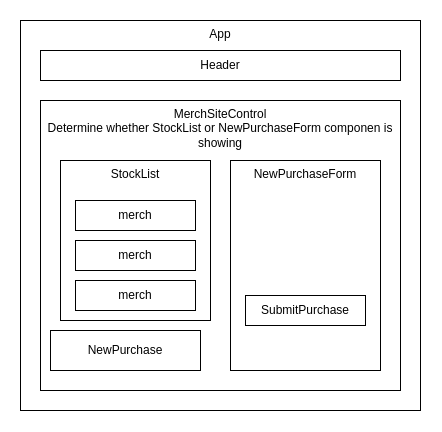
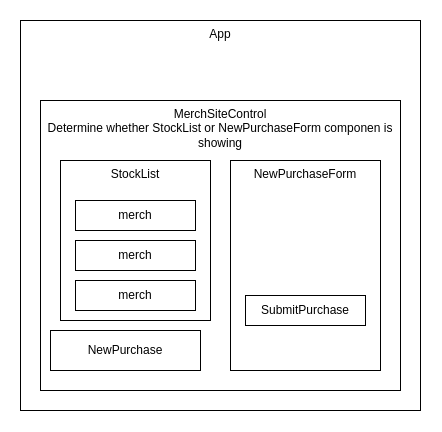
  <mxCell id="0" />
  <mxCell id="1" parent="0" />
  <mxCell id="2" value="App" style="rounded=0;whiteSpace=wrap;html=1;verticalAlign=top;" vertex="1" parent="1"><mxGeometry x="20" y="20" width="400" height="390" as="geometry" /></mxCell>
- <mxCell id="3" value="Header" style="rounded=0;whiteSpace=wrap;html=1;" vertex="1" parent="1"><mxGeometry x="40" y="50" width="360" height="30" as="geometry" /></mxCell>
  <mxCell id="4" value="MerchSiteControl&lt;br&gt;Determine whether StockList or NewPurchaseForm componen is showing" style="rounded=0;whiteSpace=wrap;html=1;verticalAlign=top;" vertex="1" parent="1"><mxGeometry x="40" y="100" width="360" height="290" as="geometry" /></mxCell>
  <mxCell id="5" value="StockList" style="rounded=0;whiteSpace=wrap;html=1;verticalAlign=top;" vertex="1" parent="1"><mxGeometry x="60" y="160" width="150" height="160" as="geometry" /></mxCell>
  <mxCell id="6" value="NewPurchaseForm" style="rounded=0;whiteSpace=wrap;html=1;verticalAlign=top;" vertex="1" parent="1"><mxGeometry x="230" y="160" width="150" height="210" as="geometry" /></mxCell>
  <mxCell id="7" value="merch" style="rounded=0;whiteSpace=wrap;html=1;" vertex="1" parent="1"><mxGeometry x="75" y="200" width="120" height="30" as="geometry" /></mxCell>
  <mxCell id="8" value="NewPurchase" style="rounded=0;whiteSpace=wrap;html=1;" vertex="1" parent="1"><mxGeometry x="50" y="330" width="150" height="40" as="geometry" /></mxCell>
  <mxCell id="9" value="SubmitPurchase" style="rounded=0;whiteSpace=wrap;html=1;" vertex="1" parent="1"><mxGeometry x="245" y="295" width="120" height="30" as="geometry" /></mxCell>
  <mxCell id="10" value="merch" style="rounded=0;whiteSpace=wrap;html=1;" vertex="1" parent="1"><mxGeometry x="75" y="240" width="120" height="30" as="geometry" /></mxCell>
  <mxCell id="11" value="merch" style="rounded=0;whiteSpace=wrap;html=1;" vertex="1" parent="1"><mxGeometry x="75" y="280" width="120" height="30" as="geometry" /></mxCell>
